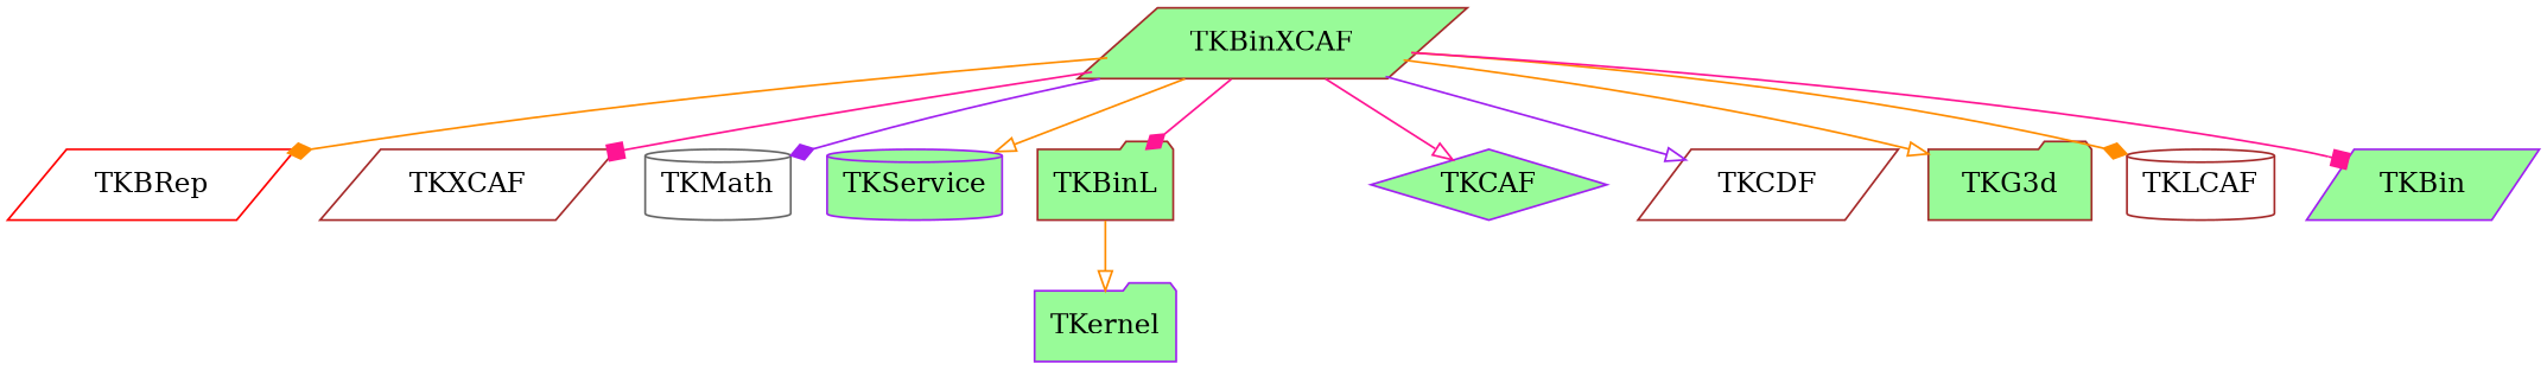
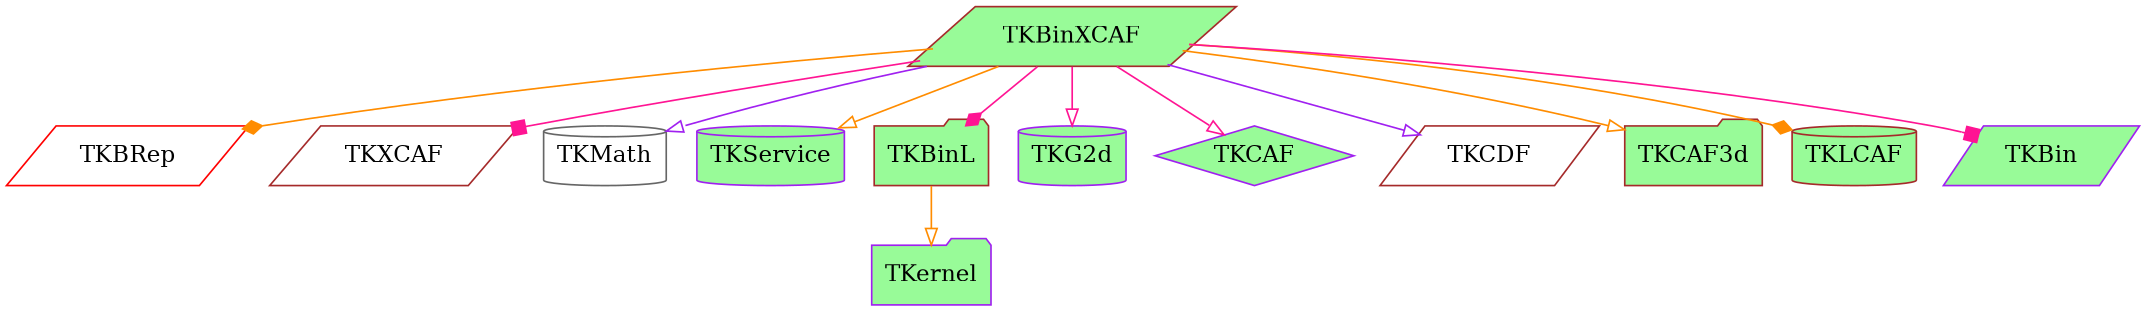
  digraph {
    aspect=1
    node [color=brown fillcolor=palegreen shape=parallelogram style=filled]
    edge [arrowhead=onormal color=darkorange style=solid]
    TKBRep [color=red fillcolor=white]
    TKBinXCAF
    TKXCAF [fillcolor=white]
    TKMath [color=gray40 fillcolor=white shape=cylinder]
    TKService [color=purple shape=cylinder]
    TKBinL [shape=folder]
+   TKG2d [color=purple shape=cylinder]
    TKCAF [color=purple shape=diamond]
    TKCDF [fillcolor=white]
-   TKG3d [shape=folder]
-   TKLCAF [fillcolor=white shape=cylinder]
+   TKG3d [shape=folder label=TKCAF3d]
+   TKLCAF [shape=cylinder]
    TKBin [color=purple]
    TKernel [color=purple shape=folder]
    TKBinXCAF -> TKBRep [arrowhead=diamond]
    TKBinXCAF -> TKXCAF [arrowhead=box color=deeppink]
-   TKBinXCAF -> TKMath [arrowhead=diamond color=purple]
+   TKBinXCAF -> TKMath [color=purple]
    TKBinXCAF -> TKService
    TKBinXCAF -> TKBinL [arrowhead=diamond color=deeppink]
+   TKBinXCAF -> TKG2d [color=deeppink]
    TKBinXCAF -> TKCAF [color=deeppink]
    TKBinXCAF -> TKCDF [color=purple]
    TKBinXCAF -> TKG3d
    TKBinXCAF -> TKLCAF [arrowhead=diamond]
    TKBinXCAF -> TKBin [arrowhead=box color=deeppink]
    TKBinL -> TKernel
  }
